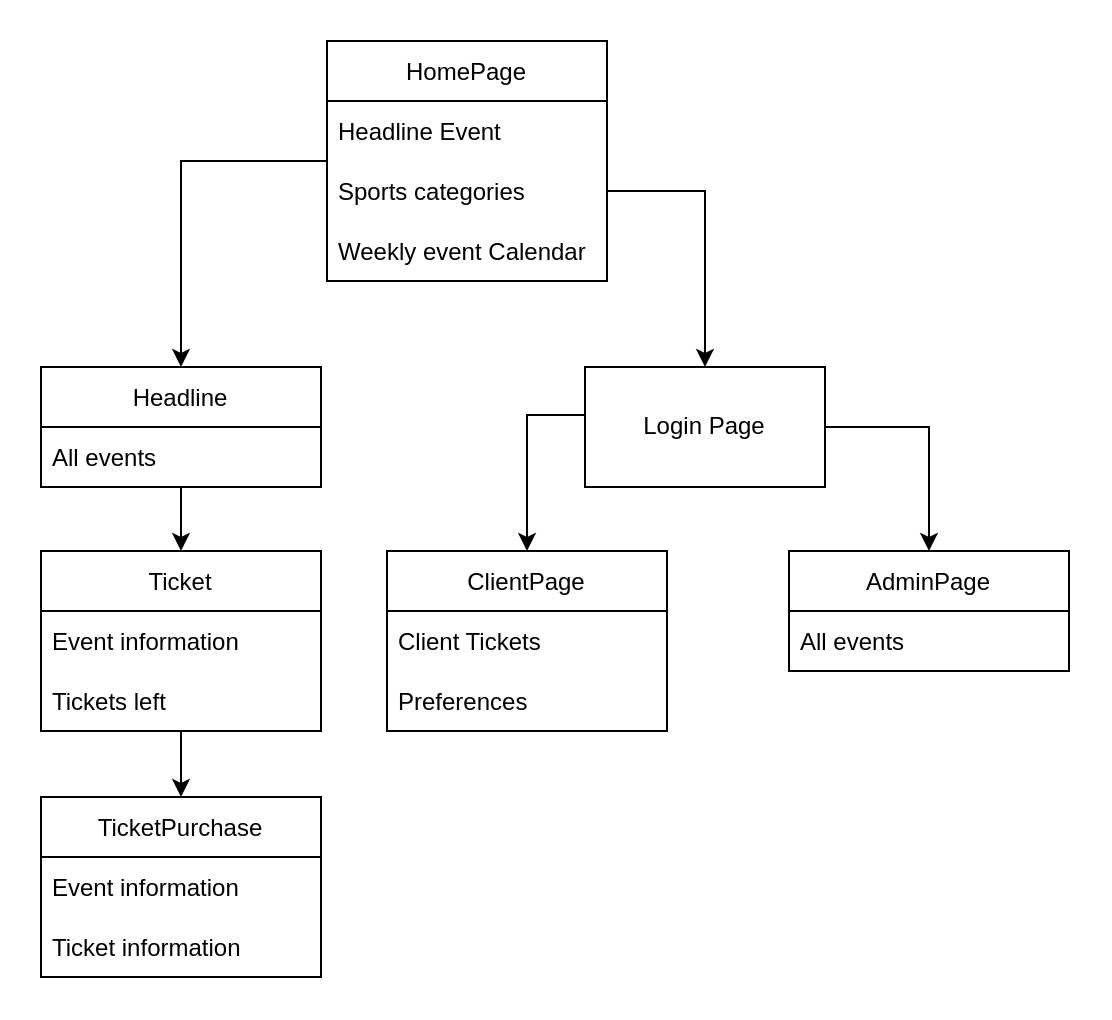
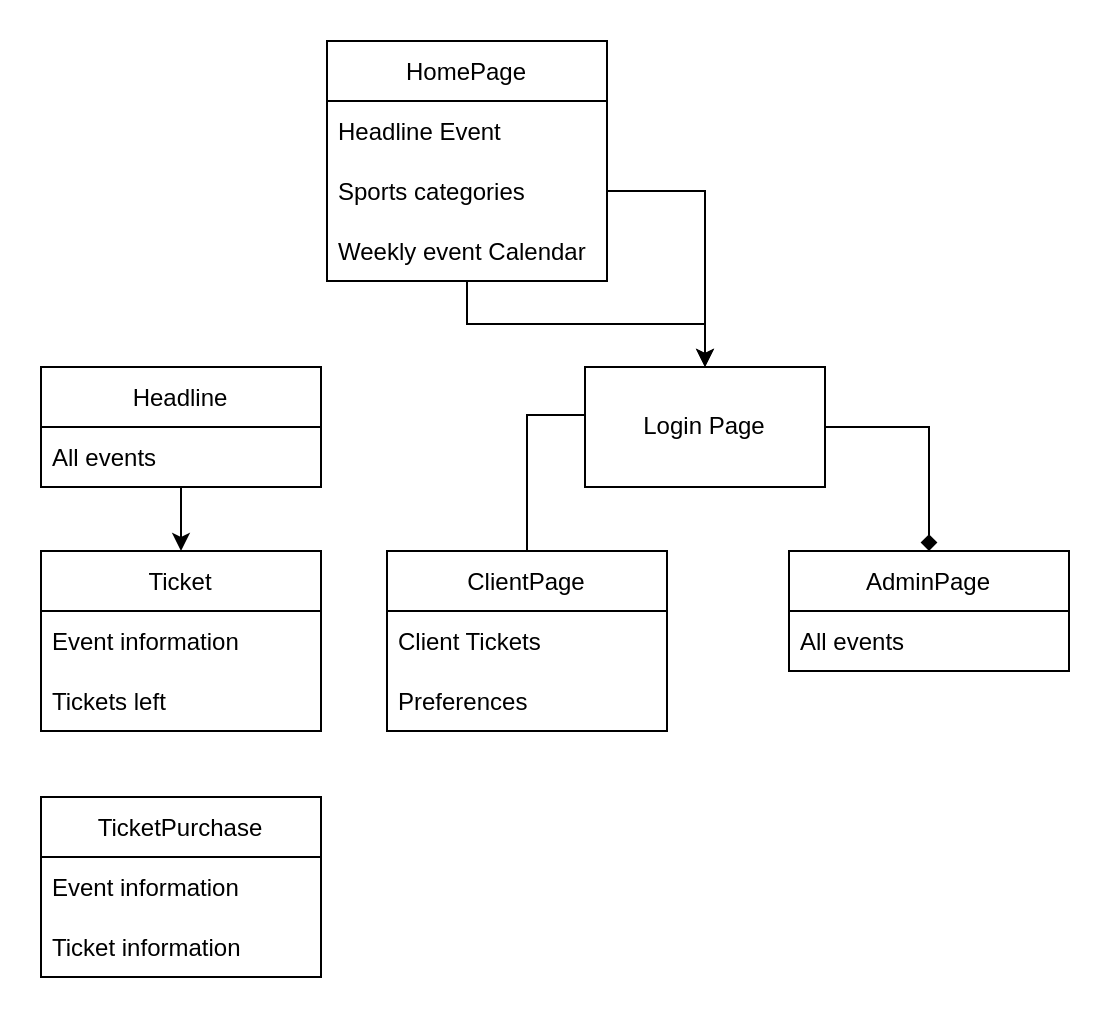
  <mxCell id="0" />
  <mxCell id="1" parent="0" />
- <mxCell id="2" style="edgeStyle=orthogonalEdgeStyle;rounded=0;orthogonalLoop=1;jettySize=auto;html=1;entryX=0.5;entryY=0;entryDx=0;entryDy=0;" edge="1" parent="1" source="3" target="8"><mxGeometry relative="1" as="geometry" /></mxCell>
+ <mxCell id="2" style="edgeStyle=orthogonalEdgeStyle;rounded=0;orthogonalLoop=1;jettySize=auto;html=1;" edge="1" parent="1" source="3" target="24"><mxGeometry relative="1" as="geometry" /></mxCell>
  <mxCell id="3" value="HomePage" style="swimlane;fontStyle=0;childLayout=stackLayout;horizontal=1;startSize=30;horizontalStack=0;resizeParent=1;resizeParentMax=0;resizeLast=0;collapsible=1;marginBottom=0;" vertex="1" parent="1"><mxGeometry x="163" y="20" width="140" height="120" as="geometry"><mxRectangle x="296" y="258" width="46" height="30" as="alternateBounds" /></mxGeometry></mxCell>
  <mxCell id="4" value="Headline Event" style="text;strokeColor=none;fillColor=none;align=left;verticalAlign=middle;spacingLeft=4;spacingRight=4;overflow=hidden;points=[[0,0.5],[1,0.5]];portConstraint=eastwest;rotatable=0;" vertex="1" parent="3"><mxGeometry y="30" width="140" height="30" as="geometry" /></mxCell>
  <mxCell id="5" value="Sports categories" style="text;strokeColor=none;fillColor=none;align=left;verticalAlign=middle;spacingLeft=4;spacingRight=4;overflow=hidden;points=[[0,0.5],[1,0.5]];portConstraint=eastwest;rotatable=0;" vertex="1" parent="3"><mxGeometry y="60" width="140" height="30" as="geometry" /></mxCell>
  <mxCell id="6" value="Weekly event Calendar" style="text;strokeColor=none;fillColor=none;align=left;verticalAlign=middle;spacingLeft=4;spacingRight=4;overflow=hidden;points=[[0,0.5],[1,0.5]];portConstraint=eastwest;rotatable=0;" vertex="1" parent="3"><mxGeometry y="90" width="140" height="30" as="geometry" /></mxCell>
  <mxCell id="7" style="edgeStyle=orthogonalEdgeStyle;rounded=0;orthogonalLoop=1;jettySize=auto;html=1;entryX=0.5;entryY=0;entryDx=0;entryDy=0;" edge="1" parent="1" source="8" target="11"><mxGeometry relative="1" as="geometry" /></mxCell>
  <mxCell id="8" value="Headline" style="swimlane;fontStyle=0;childLayout=stackLayout;horizontal=1;startSize=30;horizontalStack=0;resizeParent=1;resizeParentMax=0;resizeLast=0;collapsible=1;marginBottom=0;" vertex="1" parent="1"><mxGeometry x="20" y="183" width="140" height="60" as="geometry"><mxRectangle x="296" y="258" width="46" height="30" as="alternateBounds" /></mxGeometry></mxCell>
  <mxCell id="9" value="All events" style="text;strokeColor=none;fillColor=none;align=left;verticalAlign=middle;spacingLeft=4;spacingRight=4;overflow=hidden;points=[[0,0.5],[1,0.5]];portConstraint=eastwest;rotatable=0;" vertex="1" parent="8"><mxGeometry y="30" width="140" height="30" as="geometry" /></mxCell>
- <mxCell id="10" style="edgeStyle=orthogonalEdgeStyle;rounded=0;orthogonalLoop=1;jettySize=auto;html=1;" edge="1" parent="1" source="11" target="14"><mxGeometry relative="1" as="geometry" /></mxCell>
  <mxCell id="11" value="Ticket" style="swimlane;fontStyle=0;childLayout=stackLayout;horizontal=1;startSize=30;horizontalStack=0;resizeParent=1;resizeParentMax=0;resizeLast=0;collapsible=1;marginBottom=0;" vertex="1" parent="1"><mxGeometry x="20" y="275" width="140" height="90" as="geometry"><mxRectangle x="296" y="258" width="46" height="30" as="alternateBounds" /></mxGeometry></mxCell>
  <mxCell id="12" value="Event information" style="text;strokeColor=none;fillColor=none;align=left;verticalAlign=middle;spacingLeft=4;spacingRight=4;overflow=hidden;points=[[0,0.5],[1,0.5]];portConstraint=eastwest;rotatable=0;" vertex="1" parent="11"><mxGeometry y="30" width="140" height="30" as="geometry" /></mxCell>
  <mxCell id="13" value="Tickets left" style="text;strokeColor=none;fillColor=none;align=left;verticalAlign=middle;spacingLeft=4;spacingRight=4;overflow=hidden;points=[[0,0.5],[1,0.5]];portConstraint=eastwest;rotatable=0;" vertex="1" parent="11"><mxGeometry y="60" width="140" height="30" as="geometry" /></mxCell>
  <mxCell id="14" value="TicketPurchase" style="swimlane;fontStyle=0;childLayout=stackLayout;horizontal=1;startSize=30;horizontalStack=0;resizeParent=1;resizeParentMax=0;resizeLast=0;collapsible=1;marginBottom=0;" vertex="1" parent="1"><mxGeometry x="20" y="398" width="140" height="90" as="geometry"><mxRectangle x="296" y="258" width="46" height="30" as="alternateBounds" /></mxGeometry></mxCell>
  <mxCell id="15" value="Event information" style="text;strokeColor=none;fillColor=none;align=left;verticalAlign=middle;spacingLeft=4;spacingRight=4;overflow=hidden;points=[[0,0.5],[1,0.5]];portConstraint=eastwest;rotatable=0;" vertex="1" parent="14"><mxGeometry y="30" width="140" height="30" as="geometry" /></mxCell>
  <mxCell id="16" value="Ticket information" style="text;strokeColor=none;fillColor=none;align=left;verticalAlign=middle;spacingLeft=4;spacingRight=4;overflow=hidden;points=[[0,0.5],[1,0.5]];portConstraint=eastwest;rotatable=0;" vertex="1" parent="14"><mxGeometry y="60" width="140" height="30" as="geometry" /></mxCell>
  <mxCell id="17" value="ClientPage" style="swimlane;fontStyle=0;childLayout=stackLayout;horizontal=1;startSize=30;horizontalStack=0;resizeParent=1;resizeParentMax=0;resizeLast=0;collapsible=1;marginBottom=0;" vertex="1" parent="1"><mxGeometry x="193" y="275" width="140" height="90" as="geometry"><mxRectangle x="296" y="258" width="46" height="30" as="alternateBounds" /></mxGeometry></mxCell>
  <mxCell id="18" value="Client Tickets" style="text;strokeColor=none;fillColor=none;align=left;verticalAlign=middle;spacingLeft=4;spacingRight=4;overflow=hidden;points=[[0,0.5],[1,0.5]];portConstraint=eastwest;rotatable=0;" vertex="1" parent="17"><mxGeometry y="30" width="140" height="30" as="geometry" /></mxCell>
  <mxCell id="19" value="Preferences" style="text;strokeColor=none;fillColor=none;align=left;verticalAlign=middle;spacingLeft=4;spacingRight=4;overflow=hidden;points=[[0,0.5],[1,0.5]];portConstraint=eastwest;rotatable=0;" vertex="1" parent="17"><mxGeometry y="60" width="140" height="30" as="geometry" /></mxCell>
  <mxCell id="20" value="AdminPage" style="swimlane;fontStyle=0;childLayout=stackLayout;horizontal=1;startSize=30;horizontalStack=0;resizeParent=1;resizeParentMax=0;resizeLast=0;collapsible=1;marginBottom=0;" vertex="1" parent="1"><mxGeometry x="394" y="275" width="140" height="60" as="geometry"><mxRectangle x="296" y="258" width="46" height="30" as="alternateBounds" /></mxGeometry></mxCell>
  <mxCell id="21" value="All events" style="text;strokeColor=none;fillColor=none;align=left;verticalAlign=middle;spacingLeft=4;spacingRight=4;overflow=hidden;points=[[0,0.5],[1,0.5]];portConstraint=eastwest;rotatable=0;" vertex="1" parent="20"><mxGeometry y="30" width="140" height="30" as="geometry" /></mxCell>
- <mxCell id="22" style="edgeStyle=orthogonalEdgeStyle;rounded=0;orthogonalLoop=1;jettySize=auto;html=1;entryX=0.5;entryY=0;entryDx=0;entryDy=0;" edge="1" parent="1" source="24" target="17"><mxGeometry relative="1" as="geometry"><Array as="points"><mxPoint x="263" y="207" /></Array></mxGeometry></mxCell>
- <mxCell id="23" style="edgeStyle=orthogonalEdgeStyle;rounded=0;orthogonalLoop=1;jettySize=auto;html=1;" edge="1" parent="1" source="24" target="20"><mxGeometry relative="1" as="geometry"><Array as="points"><mxPoint x="464" y="213" /></Array></mxGeometry></mxCell>
+ <mxCell id="22" style="edgeStyle=orthogonalEdgeStyle;rounded=0;orthogonalLoop=1;jettySize=auto;html=1;entryX=0.5;entryY=0;entryDx=0;entryDy=0;endArrow=none;" edge="1" parent="1" source="24" target="17"><mxGeometry relative="1" as="geometry"><Array as="points"><mxPoint x="263" y="207" /></Array></mxGeometry></mxCell>
+ <mxCell id="23" style="edgeStyle=orthogonalEdgeStyle;rounded=0;orthogonalLoop=1;jettySize=auto;html=1;endArrow=diamond;" edge="1" parent="1" source="24" target="20"><mxGeometry relative="1" as="geometry"><Array as="points"><mxPoint x="464" y="213" /></Array></mxGeometry></mxCell>
  <mxCell id="24" value="Login Page" style="rounded=0;whiteSpace=wrap;html=1;" vertex="1" parent="1"><mxGeometry x="292" y="183" width="120" height="60" as="geometry" /></mxCell>
  <mxCell id="25" style="edgeStyle=orthogonalEdgeStyle;rounded=0;orthogonalLoop=1;jettySize=auto;html=1;" edge="1" parent="1" source="5" target="24"><mxGeometry relative="1" as="geometry" /></mxCell>
